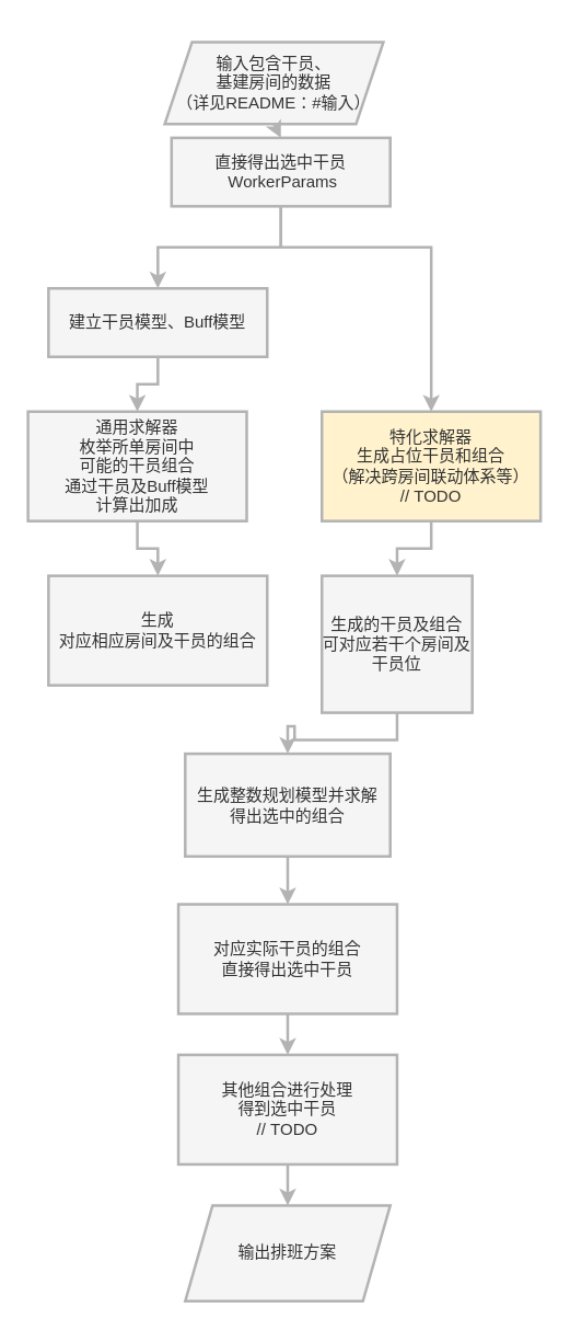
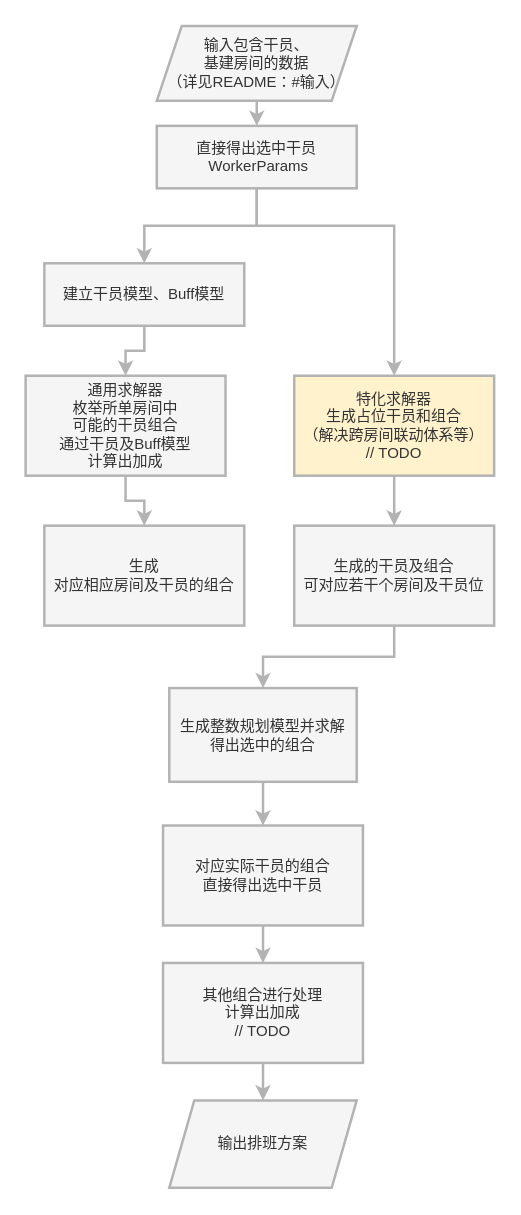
  <mxCell id="0" />
  <mxCell id="1" parent="0" />
- <mxCell id="2" value="输入包含干员、&lt;br&gt;基建房间的数据&lt;br&gt;（详见README：#输入）" style="shape=parallelogram;perimeter=parallelogramPerimeter;whiteSpace=wrap;html=1;fixedSize=1;fontFamily=Helvetica;fontSize=12;align=center;strokeColor=#B3B3B3;fillColor=#f5f5f5;fontColor=#333333;strokeWidth=2;" parent="1" vertex="1"><mxGeometry x="120" y="30" width="160" height="60" as="geometry" /></mxCell>
+ <mxCell id="2" value="输入包含干员、&lt;br&gt;基建房间的数据&lt;br&gt;（详见README：#输入）" style="shape=parallelogram;perimeter=parallelogramPerimeter;whiteSpace=wrap;html=1;fixedSize=1;fontFamily=Helvetica;fontSize=12;align=center;strokeColor=#B3B3B3;fillColor=#f5f5f5;fontColor=#333333;strokeWidth=2;" parent="1" vertex="1"><mxGeometry x="125" y="20" width="160" height="60" as="geometry" /></mxCell>
  <mxCell id="3" value="" style="edgeStyle=orthogonalEdgeStyle;rounded=0;orthogonalLoop=1;jettySize=auto;html=1;fillColor=#f5f5f5;strokeColor=#B3B3B3;strokeWidth=2;" parent="1" source="5" target="14" edge="1"><mxGeometry relative="1" as="geometry" /></mxCell>
  <mxCell id="4" style="edgeStyle=orthogonalEdgeStyle;rounded=0;orthogonalLoop=1;jettySize=auto;html=1;entryX=0.5;entryY=0;entryDx=0;entryDy=0;fillColor=#f5f5f5;strokeColor=#B3B3B3;strokeWidth=2;" parent="1" source="5" target="10" edge="1"><mxGeometry relative="1" as="geometry"><Array as="points"><mxPoint x="205" y="180" /><mxPoint x="315" y="180" /></Array></mxGeometry></mxCell>
  <mxCell id="5" value="直接得出选中干员&lt;br&gt;&amp;nbsp;WorkerParams" style="rounded=0;whiteSpace=wrap;html=1;fillColor=#f5f5f5;strokeColor=#B3B3B3;fontColor=#333333;strokeWidth=2;" parent="1" vertex="1"><mxGeometry x="125" y="100" width="160" height="50" as="geometry" /></mxCell>
  <mxCell id="6" value="" style="endArrow=classic;html=1;rounded=0;entryX=0.5;entryY=0;entryDx=0;entryDy=0;exitX=0.5;exitY=1;exitDx=0;exitDy=0;fillColor=#f5f5f5;strokeColor=#B3B3B3;strokeWidth=2;" parent="1" source="2" target="5" edge="1"><mxGeometry width="50" height="50" relative="1" as="geometry"><mxPoint x="305" y="320" as="sourcePoint" /><mxPoint x="355" y="270" as="targetPoint" /></mxGeometry></mxCell>
  <mxCell id="7" value="" style="edgeStyle=orthogonalEdgeStyle;rounded=0;orthogonalLoop=1;jettySize=auto;html=1;fillColor=#f5f5f5;strokeColor=#B3B3B3;strokeWidth=2;" parent="1" source="8" target="17" edge="1"><mxGeometry relative="1" as="geometry" /></mxCell>
  <mxCell id="8" value="通用求解器&lt;br&gt;枚举所单房间中&lt;br&gt;可能的干员组合&lt;br&gt;通过干员及Buff模型&lt;br&gt;计算出加成" style="whiteSpace=wrap;html=1;rounded=0;fillColor=#f5f5f5;strokeColor=#B3B3B3;fontColor=#333333;strokeWidth=2;" parent="1" vertex="1"><mxGeometry x="20" y="300" width="160" height="80" as="geometry" /></mxCell>
  <mxCell id="9" value="" style="edgeStyle=orthogonalEdgeStyle;rounded=0;orthogonalLoop=1;jettySize=auto;html=1;fillColor=#f5f5f5;strokeColor=#B3B3B3;strokeWidth=2;" parent="1" source="10" target="16" edge="1"><mxGeometry relative="1" as="geometry" /></mxCell>
  <mxCell id="10" value="特化求解器&lt;br&gt;生成占位干员和组合&lt;br&gt;（解决跨房间联动体系等）&lt;br&gt;// TODO" style="rounded=0;whiteSpace=wrap;html=1;fillColor=#fff2cc;strokeColor=#B3B3B3;fontColor=#333333;strokeWidth=2;" parent="1" vertex="1"><mxGeometry x="235" y="300" width="160" height="80" as="geometry" /></mxCell>
  <mxCell id="11" style="edgeStyle=orthogonalEdgeStyle;rounded=0;orthogonalLoop=1;jettySize=auto;html=1;entryX=0.5;entryY=0;entryDx=0;entryDy=0;fillColor=#f5f5f5;strokeColor=#B3B3B3;strokeWidth=2;" parent="1" source="12" target="19" edge="1"><mxGeometry relative="1" as="geometry" /></mxCell>
  <mxCell id="12" value="生成整数规划模型并求解&lt;br&gt;得出选中的组合" style="whiteSpace=wrap;html=1;rounded=0;fillColor=#f5f5f5;strokeColor=#B3B3B3;fontColor=#333333;strokeWidth=2;" parent="1" vertex="1"><mxGeometry x="135" y="550" width="150" height="75" as="geometry" /></mxCell>
  <mxCell id="13" value="" style="edgeStyle=orthogonalEdgeStyle;rounded=0;orthogonalLoop=1;jettySize=auto;html=1;fillColor=#f5f5f5;strokeColor=#B3B3B3;strokeWidth=2;" parent="1" source="14" target="8" edge="1"><mxGeometry relative="1" as="geometry" /></mxCell>
  <mxCell id="14" value="建立干员模型、Buff模型" style="rounded=0;whiteSpace=wrap;html=1;fillColor=#f5f5f5;strokeColor=#B3B3B3;fontColor=#333333;strokeWidth=2;" parent="1" vertex="1"><mxGeometry x="35" y="210" width="160" height="50" as="geometry" /></mxCell>
  <mxCell id="15" value="" style="edgeStyle=orthogonalEdgeStyle;rounded=0;orthogonalLoop=1;jettySize=auto;html=1;fillColor=#f5f5f5;strokeColor=#B3B3B3;strokeWidth=2;" parent="1" source="16" target="12" edge="1"><mxGeometry relative="1" as="geometry" /></mxCell>
- <mxCell id="16" value="生成的干员及组合&lt;br&gt;可对应若干个房间及干员位" style="rounded=0;whiteSpace=wrap;html=1;fillColor=#f5f5f5;strokeColor=#B3B3B3;fontColor=#333333;strokeWidth=2;" parent="1" vertex="1"><mxGeometry x="235" y="420" width="110" height="100" as="geometry" /></mxCell>
+ <mxCell id="16" value="生成的干员及组合&lt;br&gt;可对应若干个房间及干员位" style="rounded=0;whiteSpace=wrap;html=1;fillColor=#f5f5f5;strokeColor=#B3B3B3;fontColor=#333333;strokeWidth=2;" parent="1" vertex="1"><mxGeometry x="235" y="420" width="160" height="80" as="geometry" /></mxCell>
  <mxCell id="17" value="生成&lt;br&gt;对应相应房间及干员的组合" style="rounded=0;whiteSpace=wrap;html=1;fillColor=#f5f5f5;strokeColor=#B3B3B3;fontColor=#333333;strokeWidth=2;" parent="1" vertex="1"><mxGeometry x="35" y="420" width="160" height="80" as="geometry" /></mxCell>
  <mxCell id="18" value="" style="edgeStyle=orthogonalEdgeStyle;rounded=0;orthogonalLoop=1;jettySize=auto;html=1;fillColor=#f5f5f5;strokeColor=#B3B3B3;strokeWidth=2;" parent="1" source="19" target="21" edge="1"><mxGeometry relative="1" as="geometry" /></mxCell>
  <mxCell id="19" value="对应实际干员的组合&lt;br&gt;直接得出选中干员" style="rounded=0;whiteSpace=wrap;html=1;fillColor=#f5f5f5;strokeColor=#B3B3B3;fontColor=#333333;strokeWidth=2;" parent="1" vertex="1"><mxGeometry x="130" y="660" width="160" height="80" as="geometry" /></mxCell>
  <mxCell id="20" value="" style="edgeStyle=orthogonalEdgeStyle;rounded=0;orthogonalLoop=1;jettySize=auto;html=1;fillColor=#f5f5f5;strokeColor=#B3B3B3;strokeWidth=2;" parent="1" source="21" target="22" edge="1"><mxGeometry relative="1" as="geometry" /></mxCell>
- <mxCell id="21" value="其他组合进行处理&lt;br&gt;得到选中干员&lt;br&gt;// TODO" style="rounded=0;whiteSpace=wrap;html=1;fillColor=#f5f5f5;strokeColor=#B3B3B3;fontColor=#333333;strokeWidth=2;" parent="1" vertex="1"><mxGeometry x="130" y="770" width="160" height="80" as="geometry" /></mxCell>
+ <mxCell id="21" value="其他组合进行处理&lt;br&gt;计算出加成&lt;br&gt;// TODO" style="rounded=0;whiteSpace=wrap;html=1;fillColor=#f5f5f5;strokeColor=#B3B3B3;fontColor=#333333;strokeWidth=2;" parent="1" vertex="1"><mxGeometry x="130" y="770" width="160" height="80" as="geometry" /></mxCell>
  <mxCell id="22" value="输出排班方案" style="shape=parallelogram;perimeter=parallelogramPerimeter;whiteSpace=wrap;html=1;fixedSize=1;fontFamily=Helvetica;fontSize=12;align=center;strokeColor=#B3B3B3;fillColor=#f5f5f5;fontColor=#333333;strokeWidth=2;" parent="1" vertex="1"><mxGeometry x="135" y="880" width="150" height="70" as="geometry" /></mxCell>
